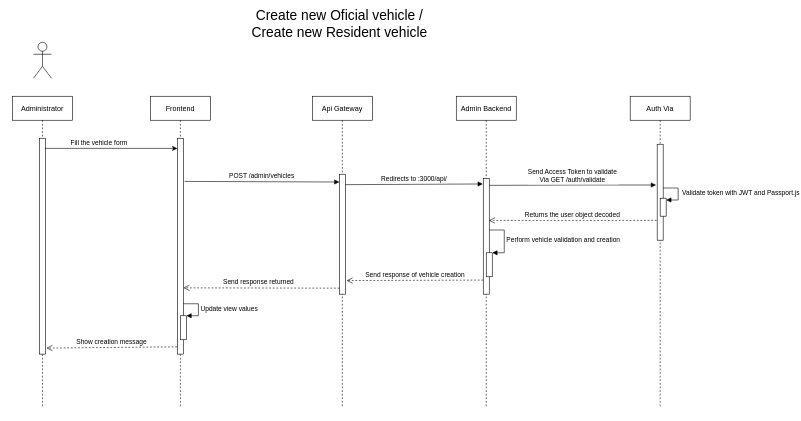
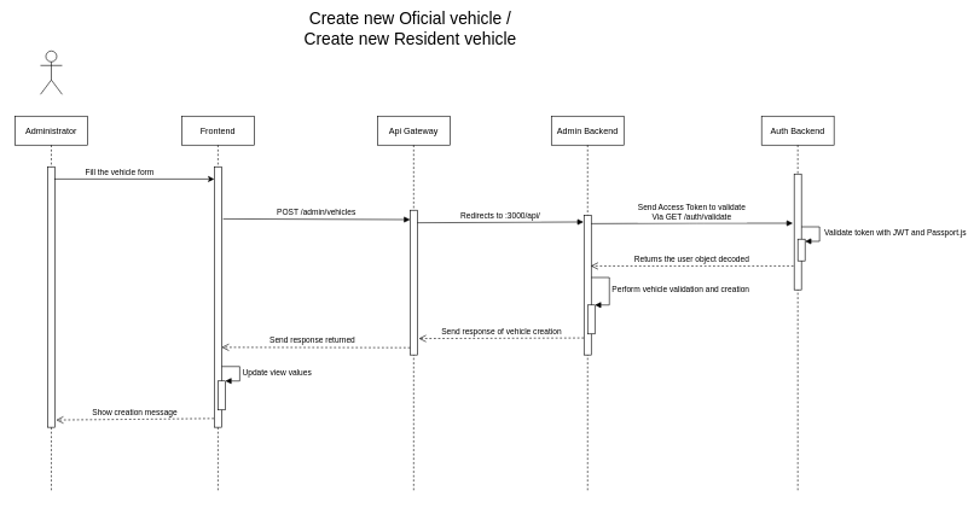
  <mxCell id="0" />
  <mxCell id="1" parent="0" />
  <mxCell id="2" value="Frontend" style="shape=umlLifeline;perimeter=lifelinePerimeter;container=1;collapsible=0;recursiveResize=0;rounded=0;shadow=0;strokeWidth=1;" parent="1" vertex="1"><mxGeometry x="250" y="160" width="100" height="520" as="geometry" /></mxCell>
  <mxCell id="3" value="" style="points=[];perimeter=orthogonalPerimeter;rounded=0;shadow=0;strokeWidth=1;" parent="2" vertex="1"><mxGeometry x="45" y="70" width="10" height="360" as="geometry" /></mxCell>
  <mxCell id="4" value="" style="html=1;points=[];perimeter=orthogonalPerimeter;" vertex="1" parent="2"><mxGeometry x="50" y="366" width="10" height="40" as="geometry" /></mxCell>
  <mxCell id="5" value="Update view values" style="edgeStyle=orthogonalEdgeStyle;html=1;align=left;spacingLeft=2;endArrow=block;rounded=0;entryX=1;entryY=0;" edge="1" target="4" parent="2"><mxGeometry relative="1" as="geometry"><mxPoint x="55" y="346" as="sourcePoint" /><Array as="points"><mxPoint x="80" y="346" /></Array></mxGeometry></mxCell>
  <mxCell id="6" value="Api Gateway" style="shape=umlLifeline;perimeter=lifelinePerimeter;container=1;collapsible=0;recursiveResize=0;rounded=0;shadow=0;strokeWidth=1;" parent="1" vertex="1"><mxGeometry x="520" y="160" width="100" height="520" as="geometry" /></mxCell>
  <mxCell id="7" value="" style="points=[];perimeter=orthogonalPerimeter;rounded=0;shadow=0;strokeWidth=1;" parent="6" vertex="1"><mxGeometry x="45" y="130" width="10" height="200" as="geometry" /></mxCell>
  <mxCell id="8" value="" style="verticalAlign=bottom;endArrow=open;dashed=1;endSize=8;exitX=0;exitY=0.95;shadow=0;strokeWidth=1;entryX=1;entryY=0.693;entryDx=0;entryDy=0;entryPerimeter=0;" parent="1" source="7" target="3" edge="1"><mxGeometry relative="1" as="geometry"><mxPoint x="310" y="480" as="targetPoint" /></mxGeometry></mxCell>
  <mxCell id="9" value="Send response returned" style="edgeLabel;html=1;align=center;verticalAlign=middle;resizable=0;points=[];" vertex="1" connectable="0" parent="8"><mxGeometry x="0.046" y="-2" relative="1" as="geometry"><mxPoint y="-9.5" as="offset" /></mxGeometry></mxCell>
  <mxCell id="10" value="POST /admin/vehicles" style="verticalAlign=bottom;endArrow=block;entryX=0.014;entryY=0.065;shadow=0;strokeWidth=1;entryDx=0;entryDy=0;entryPerimeter=0;" parent="1" target="7" edge="1"><mxGeometry relative="1" as="geometry"><mxPoint x="307" y="302" as="sourcePoint" /></mxGeometry></mxCell>
  <mxCell id="11" value="Admin Backend" style="shape=umlLifeline;perimeter=lifelinePerimeter;container=1;collapsible=0;recursiveResize=0;rounded=0;shadow=0;strokeWidth=1;" vertex="1" parent="1"><mxGeometry x="760" y="160" width="100" height="520" as="geometry" /></mxCell>
  <mxCell id="12" value="" style="points=[];perimeter=orthogonalPerimeter;rounded=0;shadow=0;strokeWidth=1;" vertex="1" parent="11"><mxGeometry x="45" y="137" width="10" height="193" as="geometry" /></mxCell>
  <mxCell id="13" value="" style="html=1;points=[];perimeter=orthogonalPerimeter;" vertex="1" parent="11"><mxGeometry x="50" y="261" width="10" height="40" as="geometry" /></mxCell>
  <mxCell id="14" value="Perform vehicle validation and creation" style="edgeStyle=orthogonalEdgeStyle;html=1;align=left;spacingLeft=2;endArrow=block;rounded=0;entryX=1;entryY=0;" edge="1" parent="11"><mxGeometry relative="1" as="geometry"><mxPoint x="55" y="223" as="sourcePoint" /><Array as="points"><mxPoint x="80" y="223" /></Array><mxPoint x="60" y="261" as="targetPoint" /></mxGeometry></mxCell>
- <mxCell id="15" value="Auth Via" style="shape=umlLifeline;perimeter=lifelinePerimeter;container=1;collapsible=0;recursiveResize=0;rounded=0;shadow=0;strokeWidth=1;" vertex="1" parent="1"><mxGeometry x="1050" y="160" width="100" height="520" as="geometry" /></mxCell>
+ <mxCell id="15" value="Auth Backend" style="shape=umlLifeline;perimeter=lifelinePerimeter;container=1;collapsible=0;recursiveResize=0;rounded=0;shadow=0;strokeWidth=1;" vertex="1" parent="1"><mxGeometry x="1050" y="160" width="100" height="520" as="geometry" /></mxCell>
  <mxCell id="16" value="" style="points=[];perimeter=orthogonalPerimeter;rounded=0;shadow=0;strokeWidth=1;" vertex="1" parent="15"><mxGeometry x="45" y="80" width="10" height="160" as="geometry" /></mxCell>
  <mxCell id="17" value="" style="html=1;points=[];perimeter=orthogonalPerimeter;" vertex="1" parent="15"><mxGeometry x="50" y="170" width="10" height="30" as="geometry" /></mxCell>
  <mxCell id="18" value="&amp;nbsp;Validate token with JWT and Passport.js" style="edgeStyle=orthogonalEdgeStyle;html=1;align=left;spacingLeft=2;endArrow=block;rounded=0;entryX=1;entryY=0;" edge="1" parent="15"><mxGeometry relative="1" as="geometry"><mxPoint x="55" y="153" as="sourcePoint" /><Array as="points"><mxPoint x="80" y="153" /></Array><mxPoint x="60" y="173" as="targetPoint" /></mxGeometry></mxCell>
  <mxCell id="19" value="Administrator" style="shape=umlLifeline;perimeter=lifelinePerimeter;container=1;collapsible=0;recursiveResize=0;rounded=0;shadow=0;strokeWidth=1;" vertex="1" parent="1"><mxGeometry x="20" y="160" width="100" height="520" as="geometry" /></mxCell>
  <mxCell id="20" value="" style="points=[];perimeter=orthogonalPerimeter;rounded=0;shadow=0;strokeWidth=1;" vertex="1" parent="19"><mxGeometry x="45" y="70" width="10" height="360" as="geometry" /></mxCell>
  <mxCell id="21" value="" style="endArrow=classic;html=1;exitX=0.9;exitY=0.047;exitDx=0;exitDy=0;exitPerimeter=0;entryX=-0.014;entryY=0.047;entryDx=0;entryDy=0;entryPerimeter=0;" edge="1" parent="1" source="20" target="3"><mxGeometry width="50" height="50" relative="1" as="geometry"><mxPoint x="230" y="260" as="sourcePoint" /><mxPoint x="290" y="247" as="targetPoint" /></mxGeometry></mxCell>
  <mxCell id="22" value="Fill the vehicle form" style="edgeLabel;html=1;align=center;verticalAlign=middle;resizable=0;points=[];" vertex="1" connectable="0" parent="21"><mxGeometry x="-0.016" y="-2" relative="1" as="geometry"><mxPoint x="-20" y="-10.96" as="offset" /></mxGeometry></mxCell>
  <mxCell id="23" value="" style="shape=umlActor;verticalLabelPosition=bottom;verticalAlign=top;html=1;" vertex="1" parent="1"><mxGeometry x="55" y="70" width="30" height="60" as="geometry" /></mxCell>
  <mxCell id="24" value="Redirects to :3000/api/" style="verticalAlign=bottom;endArrow=block;shadow=0;strokeWidth=1;exitX=1;exitY=0.087;exitDx=0;exitDy=0;exitPerimeter=0;entryX=-0.062;entryY=0.048;entryDx=0;entryDy=0;entryPerimeter=0;" edge="1" parent="1" source="7" target="12"><mxGeometry relative="1" as="geometry"><mxPoint x="578" y="307.2" as="sourcePoint" /><mxPoint x="790" y="307" as="targetPoint" /></mxGeometry></mxCell>
  <mxCell id="25" value="Send Access Token to validate&#10;Via GET /auth/validate" style="verticalAlign=bottom;endArrow=block;shadow=0;strokeWidth=1;exitX=1;exitY=0.081;exitDx=0;exitDy=0;exitPerimeter=0;entryX=-0.186;entryY=0.45;entryDx=0;entryDy=0;entryPerimeter=0;" edge="1" parent="1"><mxGeometry relative="1" as="geometry"><mxPoint x="815" y="308.633" as="sourcePoint" /><mxPoint x="1093.14" y="308" as="targetPoint" /><Array as="points"><mxPoint x="960" y="308" /></Array></mxGeometry></mxCell>
  <mxCell id="26" value="Returns the user object decoded" style="verticalAlign=bottom;endArrow=open;dashed=1;endSize=8;exitX=-0.1;exitY=0.494;shadow=0;strokeWidth=1;exitDx=0;exitDy=0;exitPerimeter=0;entryX=0.929;entryY=0.306;entryDx=0;entryDy=0;entryPerimeter=0;" edge="1" parent="1"><mxGeometry relative="1" as="geometry"><mxPoint x="814.29" y="367.058" as="targetPoint" /><mxPoint x="1094" y="367.04" as="sourcePoint" /></mxGeometry></mxCell>
  <mxCell id="27" value="Send response of vehicle creation" style="html=1;verticalAlign=bottom;endArrow=open;dashed=1;endSize=8;entryX=1.2;entryY=0.813;entryDx=0;entryDy=0;entryPerimeter=0;exitX=-0.026;exitY=0.868;exitDx=0;exitDy=0;exitPerimeter=0;" edge="1" parent="1"><mxGeometry relative="1" as="geometry"><mxPoint x="804.74" y="466.524" as="sourcePoint" /><mxPoint x="577" y="467.34" as="targetPoint" /><Array as="points" /></mxGeometry></mxCell>
  <mxCell id="28" value="&lt;font style=&quot;font-size: 23px&quot;&gt;Create new Oficial vehicle /&lt;br&gt;Create new Resident vehicle&lt;/font&gt;" style="text;html=1;align=center;verticalAlign=middle;resizable=0;points=[];autosize=1;" vertex="1" parent="1"><mxGeometry x="410" y="20" width="310" height="40" as="geometry" /></mxCell>
  <mxCell id="29" value="Show creation message" style="html=1;verticalAlign=bottom;endArrow=open;dashed=1;endSize=8;exitX=-0.069;exitY=0.944;exitDx=0;exitDy=0;exitPerimeter=0;entryX=1.157;entryY=0.972;entryDx=0;entryDy=0;entryPerimeter=0;" edge="1" parent="1" target="20"><mxGeometry relative="1" as="geometry"><mxPoint x="294.31" y="577.84" as="sourcePoint" /><mxPoint x="80" y="578" as="targetPoint" /></mxGeometry></mxCell>
